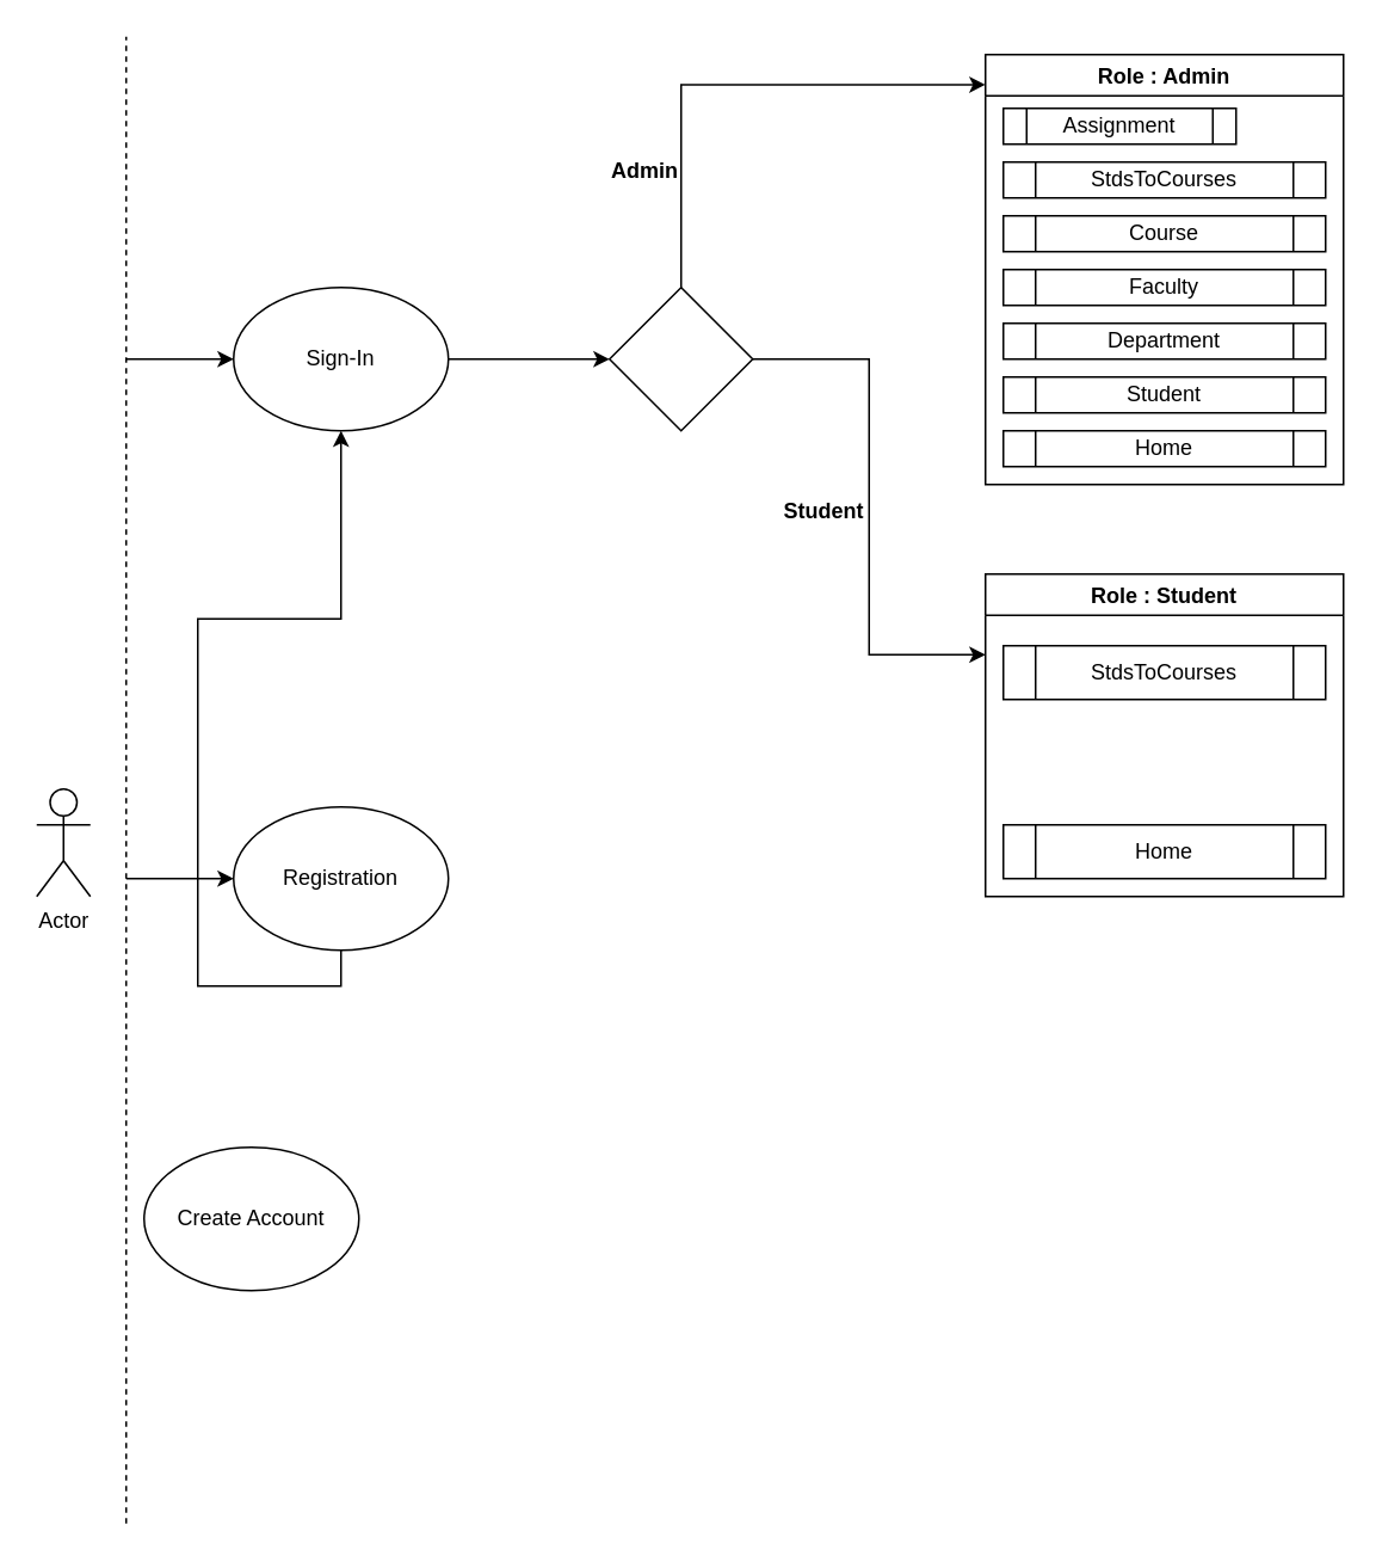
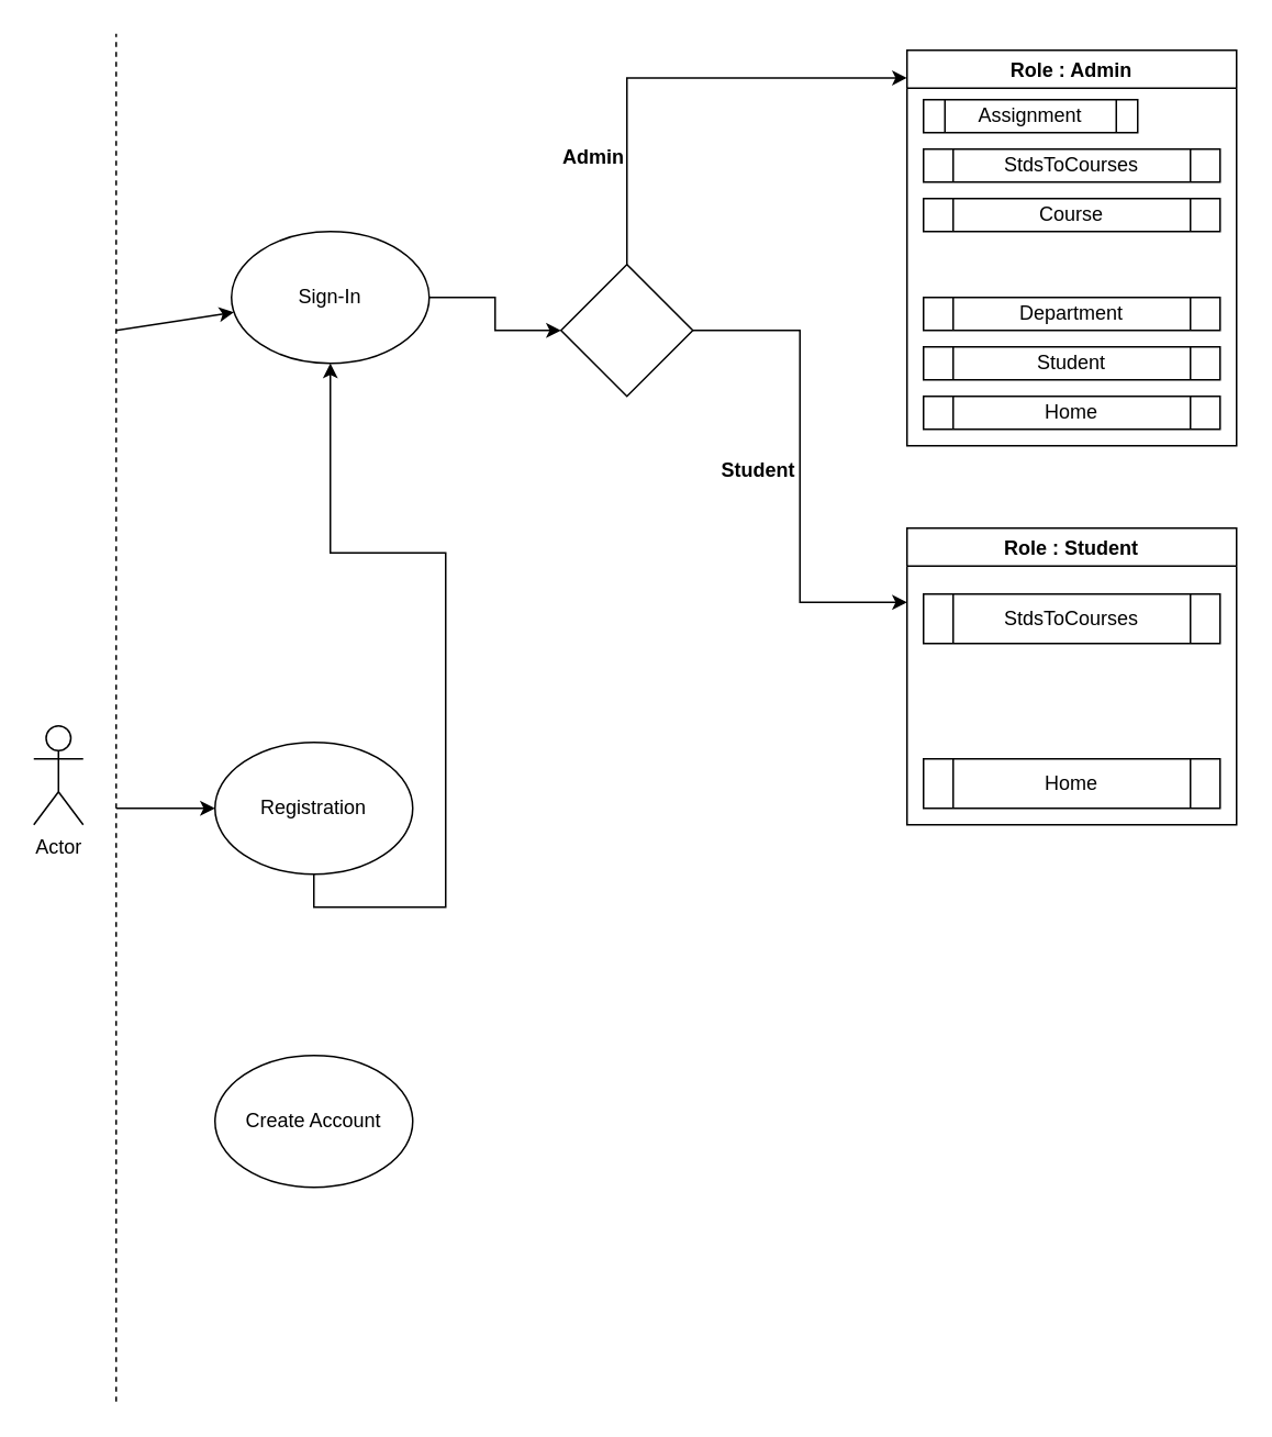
  <mxCell id="0" />
  <mxCell id="1" parent="0" />
  <mxCell id="2" value="" style="endArrow=none;dashed=1;html=1;rounded=0;" edge="1" parent="1"><mxGeometry width="50" height="50" relative="1" as="geometry"><mxPoint x="70" y="850" as="sourcePoint" /><mxPoint x="70" y="20" as="targetPoint" /></mxGeometry></mxCell>
  <mxCell id="3" value="Actor" style="shape=umlActor;verticalLabelPosition=bottom;verticalAlign=top;html=1;outlineConnect=0;" vertex="1" parent="1"><mxGeometry x="20" y="440" width="30" height="60" as="geometry" /></mxCell>
  <mxCell id="4" style="edgeStyle=orthogonalEdgeStyle;rounded=0;orthogonalLoop=1;jettySize=auto;html=1;exitX=1;exitY=0.5;exitDx=0;exitDy=0;entryX=0;entryY=0.5;entryDx=0;entryDy=0;" edge="1" parent="1" source="5" target="10"><mxGeometry relative="1" as="geometry" /></mxCell>
- <mxCell id="5" value="Sign-In" style="ellipse;whiteSpace=wrap;html=1;" vertex="1" parent="1"><mxGeometry x="130" y="160" width="120" height="80" as="geometry" /></mxCell>
+ <mxCell id="5" value="Sign-In" style="ellipse;whiteSpace=wrap;html=1;" vertex="1" parent="1"><mxGeometry x="140" y="140" width="120" height="80" as="geometry" /></mxCell>
  <mxCell id="6" style="edgeStyle=orthogonalEdgeStyle;rounded=0;orthogonalLoop=1;jettySize=auto;html=1;exitX=0.5;exitY=1;exitDx=0;exitDy=0;" edge="1" parent="1" source="7" target="5"><mxGeometry relative="1" as="geometry" /></mxCell>
  <mxCell id="7" value="Registration" style="ellipse;whiteSpace=wrap;html=1;" vertex="1" parent="1"><mxGeometry x="130" y="450" width="120" height="80" as="geometry" /></mxCell>
  <mxCell id="8" style="edgeStyle=orthogonalEdgeStyle;rounded=0;orthogonalLoop=1;jettySize=auto;html=1;exitX=0.5;exitY=0;exitDx=0;exitDy=0;entryX=0;entryY=0.07;entryDx=0;entryDy=0;entryPerimeter=0;" edge="1" parent="1" source="10" target="11"><mxGeometry relative="1" as="geometry" /></mxCell>
  <mxCell id="9" style="edgeStyle=orthogonalEdgeStyle;rounded=0;orthogonalLoop=1;jettySize=auto;html=1;exitX=1;exitY=0.5;exitDx=0;exitDy=0;entryX=0;entryY=0.25;entryDx=0;entryDy=0;" edge="1" parent="1" source="10" target="19"><mxGeometry relative="1" as="geometry" /></mxCell>
  <mxCell id="10" value="" style="rhombus;whiteSpace=wrap;html=1;" vertex="1" parent="1"><mxGeometry x="340" y="160" width="80" height="80" as="geometry" /></mxCell>
  <mxCell id="11" value="Role : Admin" style="swimlane;" vertex="1" parent="1"><mxGeometry x="550" y="30" width="200" height="240" as="geometry" /></mxCell>
  <mxCell id="12" value="Assignment" style="shape=process;whiteSpace=wrap;html=1;backgroundOutline=1;" vertex="1" parent="11"><mxGeometry x="10" y="30" width="130" height="20" as="geometry" /></mxCell>
  <mxCell id="13" value="StdsToCourses" style="shape=process;whiteSpace=wrap;html=1;backgroundOutline=1;" vertex="1" parent="11"><mxGeometry x="10" y="60" width="180" height="20" as="geometry" /></mxCell>
  <mxCell id="14" value="Course" style="shape=process;whiteSpace=wrap;html=1;backgroundOutline=1;" vertex="1" parent="11"><mxGeometry x="10" y="90" width="180" height="20" as="geometry" /></mxCell>
- <mxCell id="15" value="Faculty" style="shape=process;whiteSpace=wrap;html=1;backgroundOutline=1;" vertex="1" parent="11"><mxGeometry x="10" y="120" width="180" height="20" as="geometry" /></mxCell>
  <mxCell id="16" value="Department" style="shape=process;whiteSpace=wrap;html=1;backgroundOutline=1;" vertex="1" parent="11"><mxGeometry x="10" y="150" width="180" height="20" as="geometry" /></mxCell>
  <mxCell id="17" value="Student" style="shape=process;whiteSpace=wrap;html=1;backgroundOutline=1;" vertex="1" parent="11"><mxGeometry x="10" y="180" width="180" height="20" as="geometry" /></mxCell>
  <mxCell id="18" value="Home" style="shape=process;whiteSpace=wrap;html=1;backgroundOutline=1;" vertex="1" parent="11"><mxGeometry x="10" y="210" width="180" height="20" as="geometry" /></mxCell>
  <mxCell id="19" value="Role : Student" style="swimlane;" vertex="1" parent="1"><mxGeometry x="550" y="320" width="200" height="180" as="geometry" /></mxCell>
  <mxCell id="20" value="StdsToCourses" style="shape=process;whiteSpace=wrap;html=1;backgroundOutline=1;" vertex="1" parent="19"><mxGeometry x="10" y="40" width="180" height="30" as="geometry" /></mxCell>
  <mxCell id="21" value="Home" style="shape=process;whiteSpace=wrap;html=1;backgroundOutline=1;" vertex="1" parent="19"><mxGeometry x="10" y="140" width="180" height="30" as="geometry" /></mxCell>
  <mxCell id="22" style="edgeStyle=orthogonalEdgeStyle;rounded=0;orthogonalLoop=1;jettySize=auto;html=1;exitX=0.5;exitY=1;exitDx=0;exitDy=0;" edge="1" parent="1"><mxGeometry relative="1" as="geometry"><mxPoint x="650" y="290" as="sourcePoint" /><mxPoint x="650" y="290" as="targetPoint" /></mxGeometry></mxCell>
  <mxCell id="23" value="&lt;b&gt;Admin&lt;/b&gt;" style="text;html=1;strokeColor=none;fillColor=none;align=center;verticalAlign=middle;whiteSpace=wrap;rounded=0;" vertex="1" parent="1"><mxGeometry x="330" y="80" width="60" height="30" as="geometry" /></mxCell>
  <mxCell id="24" value="&lt;b&gt;Student&lt;/b&gt;" style="text;html=1;strokeColor=none;fillColor=none;align=center;verticalAlign=middle;whiteSpace=wrap;rounded=0;" vertex="1" parent="1"><mxGeometry x="430" y="270" width="60" height="30" as="geometry" /></mxCell>
- <mxCell id="25" value="Create Account" style="ellipse;whiteSpace=wrap;html=1;" vertex="1" parent="1"><mxGeometry x="80" y="640" width="120" height="80" as="geometry" /></mxCell>
+ <mxCell id="25" value="Create Account" style="ellipse;whiteSpace=wrap;html=1;" vertex="1" parent="1"><mxGeometry x="130" y="640" width="120" height="80" as="geometry" /></mxCell>
  <mxCell id="26" value="" style="endArrow=classic;html=1;rounded=0;" edge="1" parent="1" target="5"><mxGeometry width="50" height="50" relative="1" as="geometry"><mxPoint x="70" y="200" as="sourcePoint" /><mxPoint x="460" y="290" as="targetPoint" /></mxGeometry></mxCell>
  <mxCell id="27" value="" style="endArrow=classic;html=1;rounded=0;entryX=0;entryY=0.5;entryDx=0;entryDy=0;" edge="1" parent="1" target="7"><mxGeometry width="50" height="50" relative="1" as="geometry"><mxPoint x="70" y="490" as="sourcePoint" /><mxPoint x="150" y="490" as="targetPoint" /></mxGeometry></mxCell>
